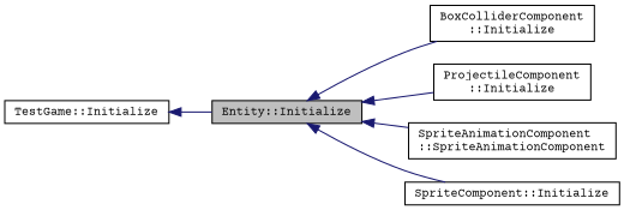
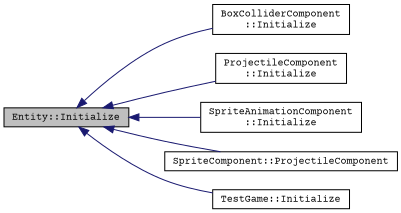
  digraph {
    fontname="Courier Prime"
    rankdir=LR
    node [color=black fillcolor=white fontname="Courier Prime" fontsize=10 shape=record style=filled]
    edge [color=midnightblue dir=back fontname="Courier Prime" fontsize=10 labelfontname=Helvetica labelfontsize=10 style=solid]
    n1 [fillcolor=grey75 fontcolor=black height=0.2 label="Entity::Initialize" width=0.4]
    n2 [height=0.2 label="BoxColliderComponent\l::Initialize" width=0.4]
    n3 [height=0.2 label="ProjectileComponent\l::Initialize" width=0.4]
-   n4 [height=0.2 label="SpriteAnimationComponent\l::SpriteAnimationComponent" width=0.4]
-   n5 [height=0.2 label="SpriteComponent::Initialize" width=0.4]
+   n4 [height=0.2 label="SpriteAnimationComponent\l::Initialize" width=0.4]
+   n5 [height=0.2 label="SpriteComponent::ProjectileComponent" width=0.4]
    n6 [height=0.2 label="TestGame::Initialize" width=0.4]
    n1 -> n2
    n1 -> n3
    n1 -> n4
    n1 -> n5
-   n6 -> n1
+   n1 -> n6
  }
